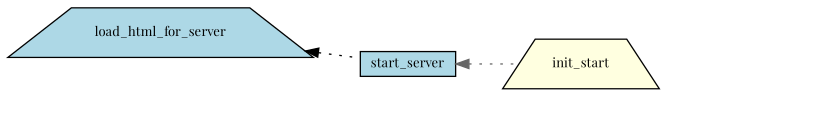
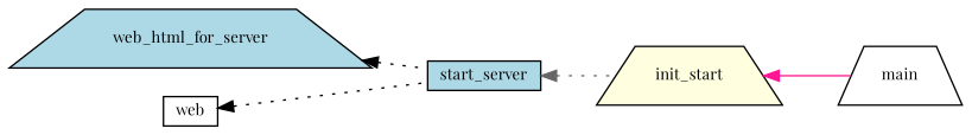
  digraph {
    fontname="Playfair Display"
    rankdir=LR
    node [color=black fillcolor=lightblue fontname="Playfair Display" fontsize=10 shape=trapezium style=filled]
    edge [color=black dir=back fontname="Playfair Display" fontsize=10 labelfontname=Helvetica labelfontsize=10 style=dotted]
-   n1 [fontcolor=black height=0.2 label=load_html_for_server width=0.4]
+   n1 [fontcolor=black height=0.2 label=web_html_for_server width=0.4]
    n2 [height=0.2 label=start_server shape=box width=0.4]
+   n3 [fillcolor=white height=0.2 label=web shape=box width=0.4]
    n4 [fillcolor=lightyellow height=0.2 label=init_start width=0.4]
+   n5 [fillcolor=white height=0.2 label=main width=0.4]
    n1 -> n2
    n2 -> n4 [color=gray40]
+   n3 -> n2
+   n4 -> n5 [color=deeppink style=solid]
  }
